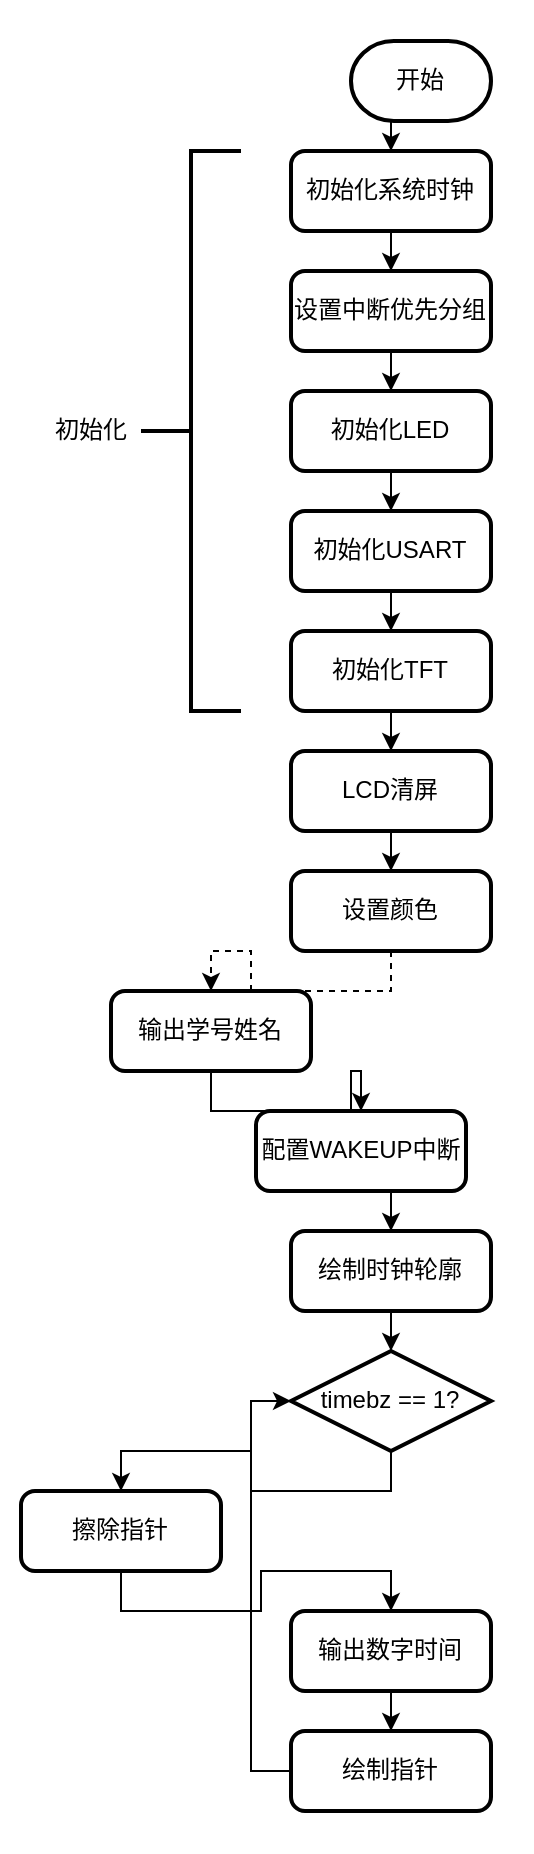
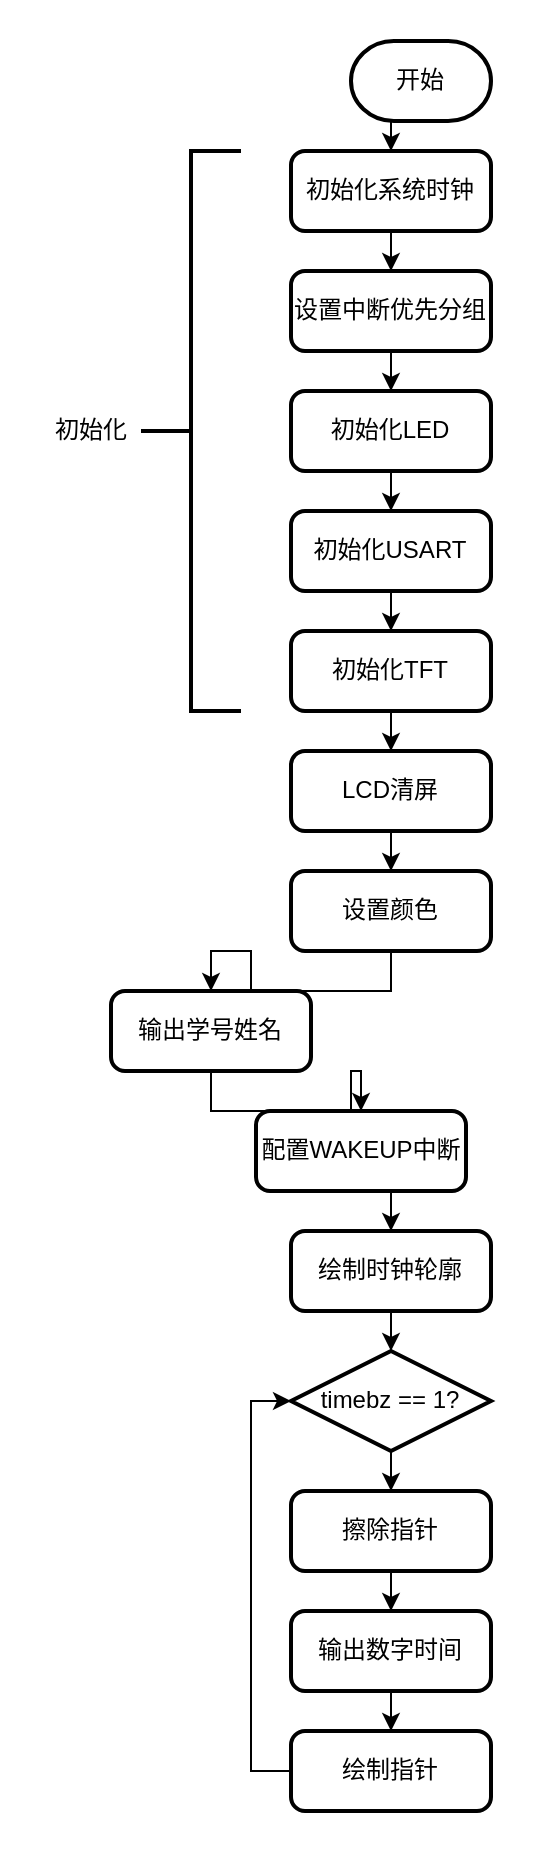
  <mxCell id="0" />
  <mxCell id="1" parent="0" />
  <mxCell id="2" style="edgeStyle=orthogonalEdgeStyle;rounded=0;orthogonalLoop=1;jettySize=auto;html=1;exitX=0.5;exitY=1;exitDx=0;exitDy=0;exitPerimeter=0;entryX=0.5;entryY=0;entryDx=0;entryDy=0;" parent="1" source="3" target="5" edge="1"><mxGeometry relative="1" as="geometry" /></mxCell>
  <mxCell id="3" value="开始" style="strokeWidth=2;html=1;shape=mxgraph.flowchart.terminator;whiteSpace=wrap;" parent="1" vertex="1"><mxGeometry x="175" y="20" width="70" height="40" as="geometry" /></mxCell>
  <mxCell id="4" style="edgeStyle=orthogonalEdgeStyle;rounded=0;orthogonalLoop=1;jettySize=auto;html=1;exitX=0.5;exitY=1;exitDx=0;exitDy=0;entryX=0.5;entryY=0;entryDx=0;entryDy=0;" parent="1" source="5" target="7" edge="1"><mxGeometry relative="1" as="geometry" /></mxCell>
  <mxCell id="5" value="初始化系统时钟" style="rounded=1;whiteSpace=wrap;html=1;absoluteArcSize=1;arcSize=14;strokeWidth=2;" parent="1" vertex="1"><mxGeometry x="145" y="75" width="100" height="40" as="geometry" /></mxCell>
  <mxCell id="6" style="edgeStyle=orthogonalEdgeStyle;rounded=0;orthogonalLoop=1;jettySize=auto;html=1;exitX=0.5;exitY=1;exitDx=0;exitDy=0;" parent="1" source="7" target="9" edge="1"><mxGeometry relative="1" as="geometry" /></mxCell>
  <mxCell id="7" value="设置中断优先分组" style="rounded=1;whiteSpace=wrap;html=1;absoluteArcSize=1;arcSize=14;strokeWidth=2;" parent="1" vertex="1"><mxGeometry x="145" y="135" width="100" height="40" as="geometry" /></mxCell>
  <mxCell id="8" style="edgeStyle=orthogonalEdgeStyle;rounded=0;orthogonalLoop=1;jettySize=auto;html=1;exitX=0.5;exitY=1;exitDx=0;exitDy=0;entryX=0.5;entryY=0;entryDx=0;entryDy=0;" parent="1" source="9" target="11" edge="1"><mxGeometry relative="1" as="geometry" /></mxCell>
  <mxCell id="9" value="初始化LED" style="rounded=1;whiteSpace=wrap;html=1;absoluteArcSize=1;arcSize=14;strokeWidth=2;" parent="1" vertex="1"><mxGeometry x="145" y="195" width="100" height="40" as="geometry" /></mxCell>
  <mxCell id="10" style="edgeStyle=orthogonalEdgeStyle;rounded=0;orthogonalLoop=1;jettySize=auto;html=1;exitX=0.5;exitY=1;exitDx=0;exitDy=0;" parent="1" source="11" target="13" edge="1"><mxGeometry relative="1" as="geometry" /></mxCell>
  <mxCell id="11" value="初始化USART" style="rounded=1;whiteSpace=wrap;html=1;absoluteArcSize=1;arcSize=14;strokeWidth=2;" parent="1" vertex="1"><mxGeometry x="145" y="255" width="100" height="40" as="geometry" /></mxCell>
  <mxCell id="12" style="edgeStyle=orthogonalEdgeStyle;rounded=0;orthogonalLoop=1;jettySize=auto;html=1;exitX=0.5;exitY=1;exitDx=0;exitDy=0;" edge="1" parent="1" source="13" target="17"><mxGeometry relative="1" as="geometry" /></mxCell>
  <mxCell id="13" value="初始化TFT" style="rounded=1;whiteSpace=wrap;html=1;absoluteArcSize=1;arcSize=14;strokeWidth=2;" parent="1" vertex="1"><mxGeometry x="145" y="315" width="100" height="40" as="geometry" /></mxCell>
  <mxCell id="14" value="" style="strokeWidth=2;html=1;shape=mxgraph.flowchart.annotation_2;align=left;labelPosition=right;pointerEvents=1;" vertex="1" parent="1"><mxGeometry x="70" y="75" width="50" height="280" as="geometry" /></mxCell>
  <mxCell id="15" value="&lt;div&gt;初始化&lt;/div&gt;" style="text;html=1;align=center;verticalAlign=middle;resizable=0;points=[];autosize=1;direction=east;" vertex="1" parent="1"><mxGeometry x="20" y="205" width="50" height="20" as="geometry" /></mxCell>
  <mxCell id="16" style="edgeStyle=orthogonalEdgeStyle;rounded=0;orthogonalLoop=1;jettySize=auto;html=1;exitX=0.5;exitY=1;exitDx=0;exitDy=0;" edge="1" parent="1" source="17" target="19"><mxGeometry relative="1" as="geometry" /></mxCell>
  <mxCell id="17" value="LCD清屏" style="rounded=1;whiteSpace=wrap;html=1;absoluteArcSize=1;arcSize=14;strokeWidth=2;" vertex="1" parent="1"><mxGeometry x="145" y="375" width="100" height="40" as="geometry" /></mxCell>
- <mxCell id="18" style="edgeStyle=orthogonalEdgeStyle;rounded=0;orthogonalLoop=1;jettySize=auto;html=1;exitX=0.5;exitY=1;exitDx=0;exitDy=0;entryX=0.5;entryY=0;entryDx=0;entryDy=0;dashed=1;" edge="1" parent="1" source="19" target="21"><mxGeometry relative="1" as="geometry" /></mxCell>
+ <mxCell id="18" style="edgeStyle=orthogonalEdgeStyle;rounded=0;orthogonalLoop=1;jettySize=auto;html=1;exitX=0.5;exitY=1;exitDx=0;exitDy=0;entryX=0.5;entryY=0;entryDx=0;entryDy=0;" edge="1" parent="1" source="19" target="21"><mxGeometry relative="1" as="geometry" /></mxCell>
  <mxCell id="19" value="设置颜色" style="rounded=1;whiteSpace=wrap;html=1;absoluteArcSize=1;arcSize=14;strokeWidth=2;" vertex="1" parent="1"><mxGeometry x="145" y="435" width="100" height="40" as="geometry" /></mxCell>
  <mxCell id="20" style="edgeStyle=orthogonalEdgeStyle;rounded=0;orthogonalLoop=1;jettySize=auto;html=1;exitX=0.5;exitY=1;exitDx=0;exitDy=0;entryX=0.5;entryY=0;entryDx=0;entryDy=0;" edge="1" parent="1" source="21" target="23"><mxGeometry relative="1" as="geometry" /></mxCell>
  <mxCell id="21" value="输出学号姓名" style="rounded=1;whiteSpace=wrap;html=1;absoluteArcSize=1;arcSize=14;strokeWidth=2;" vertex="1" parent="1"><mxGeometry x="55" y="495" width="100" height="40" as="geometry" /></mxCell>
  <mxCell id="22" style="edgeStyle=orthogonalEdgeStyle;rounded=0;orthogonalLoop=1;jettySize=auto;html=1;exitX=0.5;exitY=1;exitDx=0;exitDy=0;entryX=0.5;entryY=0;entryDx=0;entryDy=0;" edge="1" parent="1" source="23" target="25"><mxGeometry relative="1" as="geometry" /></mxCell>
  <mxCell id="23" value="配置WAKEUP中断" style="rounded=1;whiteSpace=wrap;html=1;absoluteArcSize=1;arcSize=14;strokeWidth=2;" vertex="1" parent="1"><mxGeometry x="127.5" y="555" width="105" height="40" as="geometry" /></mxCell>
  <mxCell id="24" style="edgeStyle=orthogonalEdgeStyle;rounded=0;orthogonalLoop=1;jettySize=auto;html=1;exitX=0.5;exitY=1;exitDx=0;exitDy=0;entryX=0.5;entryY=0;entryDx=0;entryDy=0;entryPerimeter=0;" edge="1" parent="1" source="25" target="27"><mxGeometry relative="1" as="geometry" /></mxCell>
  <mxCell id="25" value="绘制时钟轮廓" style="rounded=1;whiteSpace=wrap;html=1;absoluteArcSize=1;arcSize=14;strokeWidth=2;" vertex="1" parent="1"><mxGeometry x="145" y="615" width="100" height="40" as="geometry" /></mxCell>
  <mxCell id="26" style="edgeStyle=orthogonalEdgeStyle;rounded=0;orthogonalLoop=1;jettySize=auto;html=1;exitX=0.5;exitY=1;exitDx=0;exitDy=0;exitPerimeter=0;entryX=0.5;entryY=0;entryDx=0;entryDy=0;" edge="1" parent="1" source="27" target="29"><mxGeometry relative="1" as="geometry" /></mxCell>
  <mxCell id="27" value="timebz == 1?" style="strokeWidth=2;html=1;shape=mxgraph.flowchart.decision;whiteSpace=wrap;" vertex="1" parent="1"><mxGeometry x="145" y="675" width="100" height="50" as="geometry" /></mxCell>
  <mxCell id="28" style="edgeStyle=orthogonalEdgeStyle;rounded=0;orthogonalLoop=1;jettySize=auto;html=1;exitX=0.5;exitY=1;exitDx=0;exitDy=0;entryX=0.5;entryY=0;entryDx=0;entryDy=0;" edge="1" parent="1" source="29" target="31"><mxGeometry relative="1" as="geometry" /></mxCell>
- <mxCell id="29" value="擦除指针" style="rounded=1;whiteSpace=wrap;html=1;absoluteArcSize=1;arcSize=14;strokeWidth=2;" vertex="1" parent="1"><mxGeometry x="10" y="745" width="100" height="40" as="geometry" /></mxCell>
+ <mxCell id="29" value="擦除指针" style="rounded=1;whiteSpace=wrap;html=1;absoluteArcSize=1;arcSize=14;strokeWidth=2;" vertex="1" parent="1"><mxGeometry x="145" y="745" width="100" height="40" as="geometry" /></mxCell>
  <mxCell id="30" style="edgeStyle=orthogonalEdgeStyle;rounded=0;orthogonalLoop=1;jettySize=auto;html=1;exitX=0.5;exitY=1;exitDx=0;exitDy=0;" edge="1" parent="1" source="31" target="33"><mxGeometry relative="1" as="geometry" /></mxCell>
  <mxCell id="31" value="输出数字时间" style="rounded=1;whiteSpace=wrap;html=1;absoluteArcSize=1;arcSize=14;strokeWidth=2;" vertex="1" parent="1"><mxGeometry x="145" y="805" width="100" height="40" as="geometry" /></mxCell>
  <mxCell id="32" style="edgeStyle=orthogonalEdgeStyle;rounded=0;orthogonalLoop=1;jettySize=auto;html=1;exitX=0;exitY=0.5;exitDx=0;exitDy=0;entryX=0;entryY=0.5;entryDx=0;entryDy=0;entryPerimeter=0;" edge="1" parent="1" source="33" target="27"><mxGeometry relative="1" as="geometry" /></mxCell>
  <mxCell id="33" value="绘制指针" style="rounded=1;whiteSpace=wrap;html=1;absoluteArcSize=1;arcSize=14;strokeWidth=2;" vertex="1" parent="1"><mxGeometry x="145" y="865" width="100" height="40" as="geometry" /></mxCell>
